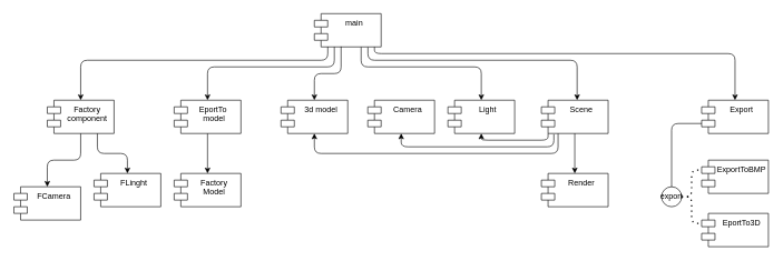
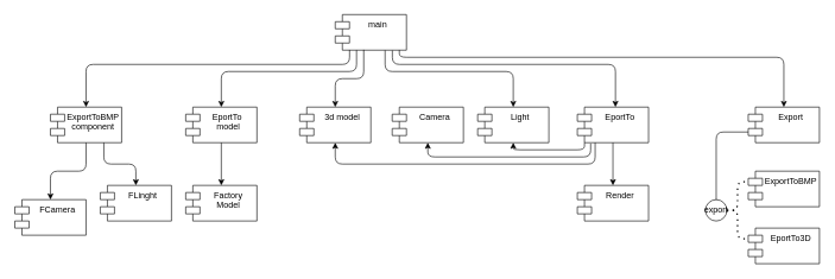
  <mxCell id="0" />
  <mxCell id="1" parent="0" />
  <mxCell id="2" value="main" style="shape=module;align=left;spacingLeft=20;align=center;verticalAlign=top;" parent="1" vertex="1"><mxGeometry x="470" y="20" width="100" height="50" as="geometry" /></mxCell>
- <mxCell id="3" value="Factory&#10;component" style="shape=module;align=left;spacingLeft=20;align=center;verticalAlign=top;" parent="1" vertex="1"><mxGeometry x="70" y="150" width="100" height="50" as="geometry" /></mxCell>
+ <mxCell id="3" value="ExportToBMP&#10;component" style="shape=module;align=left;spacingLeft=20;align=center;verticalAlign=top;" parent="1" vertex="1"><mxGeometry x="70" y="150" width="100" height="50" as="geometry" /></mxCell>
  <mxCell id="4" value="FCamera" style="shape=module;align=left;spacingLeft=20;align=center;verticalAlign=top;" parent="1" vertex="1"><mxGeometry x="20" y="280" width="100" height="50" as="geometry" /></mxCell>
  <mxCell id="5" value="FLinght" style="shape=module;align=left;spacingLeft=20;align=center;verticalAlign=top;" parent="1" vertex="1"><mxGeometry x="140" y="260" width="100" height="50" as="geometry" /></mxCell>
  <mxCell id="6" value="" style="endArrow=classic;html=1;exitX=0.5;exitY=1;exitDx=0;exitDy=0;entryX=0.5;entryY=0;entryDx=0;entryDy=0;edgeStyle=orthogonalEdgeStyle;" parent="1" source="3" target="4" edge="1"><mxGeometry width="50" height="50" relative="1" as="geometry"><mxPoint x="90" y="140" as="sourcePoint" /><mxPoint x="140" y="90" as="targetPoint" /></mxGeometry></mxCell>
  <mxCell id="7" value="" style="endArrow=classic;html=1;exitX=0.75;exitY=1;exitDx=0;exitDy=0;edgeStyle=orthogonalEdgeStyle;" parent="1" source="3" target="5" edge="1"><mxGeometry width="50" height="50" relative="1" as="geometry"><mxPoint x="140" y="250" as="sourcePoint" /><mxPoint x="190" y="200" as="targetPoint" /></mxGeometry></mxCell>
  <mxCell id="8" value="EportTo &#10;model" style="shape=module;align=left;spacingLeft=20;align=center;verticalAlign=top;" parent="1" vertex="1"><mxGeometry x="260" y="150" width="100" height="50" as="geometry" /></mxCell>
  <mxCell id="9" value="Factory&#10;Model" style="shape=module;align=left;spacingLeft=20;align=center;verticalAlign=top;" parent="1" vertex="1"><mxGeometry x="260" y="260" width="100" height="50" as="geometry" /></mxCell>
  <mxCell id="10" value="" style="endArrow=classic;html=1;exitX=0.5;exitY=1;exitDx=0;exitDy=0;entryX=0.5;entryY=0;entryDx=0;entryDy=0;" parent="1" source="8" target="9" edge="1"><mxGeometry width="50" height="50" relative="1" as="geometry"><mxPoint x="380" y="340" as="sourcePoint" /><mxPoint x="430" y="290" as="targetPoint" /></mxGeometry></mxCell>
  <mxCell id="11" value="" style="endArrow=classic;html=1;exitX=0.201;exitY=0.994;exitDx=0;exitDy=0;entryX=0.5;entryY=0;entryDx=0;entryDy=0;edgeStyle=orthogonalEdgeStyle;exitPerimeter=0;" parent="1" source="2" target="3" edge="1"><mxGeometry width="50" height="50" relative="1" as="geometry"><mxPoint x="200" y="100" as="sourcePoint" /><mxPoint x="250" y="50" as="targetPoint" /><Array as="points"><mxPoint x="490" y="90" /><mxPoint x="120" y="90" /></Array></mxGeometry></mxCell>
  <mxCell id="12" value="" style="endArrow=classic;html=1;exitX=0.299;exitY=0.998;exitDx=0;exitDy=0;entryX=0.5;entryY=0;entryDx=0;entryDy=0;edgeStyle=orthogonalEdgeStyle;exitPerimeter=0;" parent="1" source="2" target="8" edge="1"><mxGeometry width="50" height="50" relative="1" as="geometry"><mxPoint x="460" y="260" as="sourcePoint" /><mxPoint x="510" y="210" as="targetPoint" /><Array as="points"><mxPoint x="500" y="100" /><mxPoint x="310" y="100" /></Array></mxGeometry></mxCell>
  <mxCell id="13" value="3d model" style="shape=module;align=left;spacingLeft=20;align=center;verticalAlign=top;" parent="1" vertex="1"><mxGeometry x="420" y="150" width="100" height="50" as="geometry" /></mxCell>
  <mxCell id="14" value="Camera" style="shape=module;align=left;spacingLeft=20;align=center;verticalAlign=top;" parent="1" vertex="1"><mxGeometry x="550" y="150" width="100" height="50" as="geometry" /></mxCell>
  <mxCell id="15" value="Light" style="shape=module;align=left;spacingLeft=20;align=center;verticalAlign=top;" parent="1" vertex="1"><mxGeometry x="670" y="150" width="100" height="50" as="geometry" /></mxCell>
  <mxCell id="16" value="" style="endArrow=classic;html=1;exitX=0.4;exitY=0.988;exitDx=0;exitDy=0;exitPerimeter=0;entryX=0.5;entryY=0;entryDx=0;entryDy=0;edgeStyle=orthogonalEdgeStyle;" parent="1" source="2" target="13" edge="1"><mxGeometry width="50" height="50" relative="1" as="geometry"><mxPoint x="430" y="310" as="sourcePoint" /><mxPoint x="480" y="260" as="targetPoint" /></mxGeometry></mxCell>
  <mxCell id="17" value="" style="endArrow=classic;html=1;exitX=0.7;exitY=1.003;exitDx=0;exitDy=0;entryX=0.5;entryY=0;entryDx=0;entryDy=0;edgeStyle=orthogonalEdgeStyle;exitPerimeter=0;" parent="1" source="2" target="15" edge="1"><mxGeometry width="50" height="50" relative="1" as="geometry"><mxPoint x="650" y="100" as="sourcePoint" /><mxPoint x="700" y="50" as="targetPoint" /><Array as="points"><mxPoint x="540" y="100" /><mxPoint x="720" y="100" /></Array></mxGeometry></mxCell>
- <mxCell id="18" value="Scene" style="shape=module;align=left;spacingLeft=20;align=center;verticalAlign=top;" parent="1" vertex="1"><mxGeometry x="810" y="150" width="100" height="50" as="geometry" /></mxCell>
+ <mxCell id="18" value="EportTo" style="shape=module;align=left;spacingLeft=20;align=center;verticalAlign=top;" parent="1" vertex="1"><mxGeometry x="810" y="150" width="100" height="50" as="geometry" /></mxCell>
  <mxCell id="19" value="" style="endArrow=classic;html=1;exitX=0.802;exitY=1.007;exitDx=0;exitDy=0;entryX=0.535;entryY=-0.001;entryDx=0;entryDy=0;entryPerimeter=0;edgeStyle=orthogonalEdgeStyle;exitPerimeter=0;" parent="1" source="2" target="18" edge="1"><mxGeometry width="50" height="50" relative="1" as="geometry"><mxPoint x="730" y="100" as="sourcePoint" /><mxPoint x="780" y="50" as="targetPoint" /><Array as="points"><mxPoint x="550" y="90" /><mxPoint x="864" y="90" /><mxPoint x="864" y="150" /></Array></mxGeometry></mxCell>
  <mxCell id="20" value="Export" style="shape=module;align=left;spacingLeft=20;align=center;verticalAlign=top;" parent="1" vertex="1"><mxGeometry x="1050" y="150" width="100" height="50" as="geometry" /></mxCell>
  <mxCell id="21" value="" style="endArrow=classic;html=1;exitX=0.9;exitY=0.998;exitDx=0;exitDy=0;exitPerimeter=0;entryX=0.5;entryY=0;entryDx=0;entryDy=0;edgeStyle=orthogonalEdgeStyle;" parent="1" source="2" target="20" edge="1"><mxGeometry width="50" height="50" relative="1" as="geometry"><mxPoint x="580" y="80" as="sourcePoint" /><mxPoint x="980" y="60" as="targetPoint" /><Array as="points"><mxPoint x="560" y="80" /><mxPoint x="1100" y="80" /></Array></mxGeometry></mxCell>
  <mxCell id="22" value="ExportToBMP" style="shape=module;align=left;spacingLeft=20;align=center;verticalAlign=top;" parent="1" vertex="1"><mxGeometry x="1050" y="240" width="100" height="50" as="geometry" /></mxCell>
  <mxCell id="23" value="EportTo3D" style="shape=module;align=left;spacingLeft=20;align=center;verticalAlign=top;" parent="1" vertex="1"><mxGeometry x="1050" y="320" width="100" height="50" as="geometry" /></mxCell>
  <mxCell id="24" value="" style="endArrow=none;dashed=1;html=1;dashPattern=1 3;strokeWidth=2;entryX=0;entryY=0;entryDx=0;entryDy=15;entryPerimeter=0;exitX=1;exitY=0.5;exitDx=0;exitDy=0;edgeStyle=orthogonalEdgeStyle;" parent="1" source="26" target="22" edge="1"><mxGeometry width="50" height="50" relative="1" as="geometry"><mxPoint x="1000" y="255" as="sourcePoint" /><mxPoint x="1000" y="240" as="targetPoint" /></mxGeometry></mxCell>
  <mxCell id="25" value="" style="endArrow=none;dashed=1;html=1;dashPattern=1 3;strokeWidth=2;entryX=0;entryY=0;entryDx=0;entryDy=15;entryPerimeter=0;exitX=1;exitY=0.5;exitDx=0;exitDy=0;edgeStyle=orthogonalEdgeStyle;" parent="1" source="26" target="23" edge="1"><mxGeometry width="50" height="50" relative="1" as="geometry"><mxPoint x="1000" y="335" as="sourcePoint" /><mxPoint x="1040" y="340" as="targetPoint" /></mxGeometry></mxCell>
  <mxCell id="26" value="export" style="ellipse;whiteSpace=wrap;html=1;aspect=fixed;" parent="1" vertex="1"><mxGeometry x="990" y="280" width="30" height="30" as="geometry" /></mxCell>
  <mxCell id="27" value="" style="endArrow=none;html=1;exitX=0.5;exitY=0;exitDx=0;exitDy=0;entryX=0;entryY=0;entryDx=0;entryDy=35;entryPerimeter=0;edgeStyle=orthogonalEdgeStyle;" parent="1" source="26" target="20" edge="1"><mxGeometry width="50" height="50" relative="1" as="geometry"><mxPoint x="940" y="280" as="sourcePoint" /><mxPoint x="990" y="230" as="targetPoint" /></mxGeometry></mxCell>
  <mxCell id="28" value="Render" style="shape=module;align=left;spacingLeft=20;align=center;verticalAlign=top;" parent="1" vertex="1"><mxGeometry x="810" y="260" width="100" height="50" as="geometry" /></mxCell>
  <mxCell id="29" value="" style="endArrow=classic;html=1;exitX=0.5;exitY=1;exitDx=0;exitDy=0;entryX=0.5;entryY=0;entryDx=0;entryDy=0;" parent="1" source="18" target="28" edge="1"><mxGeometry width="50" height="50" relative="1" as="geometry"><mxPoint x="690" y="330" as="sourcePoint" /><mxPoint x="740" y="280" as="targetPoint" /></mxGeometry></mxCell>
  <mxCell id="30" value="" style="endArrow=classic;html=1;exitX=0;exitY=1;exitDx=10;exitDy=0;exitPerimeter=0;entryX=0.5;entryY=1;entryDx=0;entryDy=0;edgeStyle=orthogonalEdgeStyle;" parent="1" source="18" target="15" edge="1"><mxGeometry width="50" height="50" relative="1" as="geometry"><mxPoint x="620" y="340" as="sourcePoint" /><mxPoint x="670" y="290" as="targetPoint" /></mxGeometry></mxCell>
  <mxCell id="31" value="" style="endArrow=classic;html=1;exitX=0.187;exitY=1.023;exitDx=0;exitDy=0;exitPerimeter=0;entryX=0.5;entryY=1;entryDx=0;entryDy=0;edgeStyle=orthogonalEdgeStyle;" parent="1" source="18" target="14" edge="1"><mxGeometry width="50" height="50" relative="1" as="geometry"><mxPoint x="710" y="270" as="sourcePoint" /><mxPoint x="760" y="220" as="targetPoint" /><Array as="points"><mxPoint x="829" y="220" /><mxPoint x="600" y="220" /></Array></mxGeometry></mxCell>
  <mxCell id="32" value="" style="endArrow=classic;html=1;exitX=0.25;exitY=1;exitDx=0;exitDy=0;entryX=0.5;entryY=1;entryDx=0;entryDy=0;edgeStyle=orthogonalEdgeStyle;" parent="1" source="18" target="13" edge="1"><mxGeometry width="50" height="50" relative="1" as="geometry"><mxPoint x="710" y="280" as="sourcePoint" /><mxPoint x="760" y="230" as="targetPoint" /><Array as="points"><mxPoint x="835" y="230" /><mxPoint x="470" y="230" /></Array></mxGeometry></mxCell>
